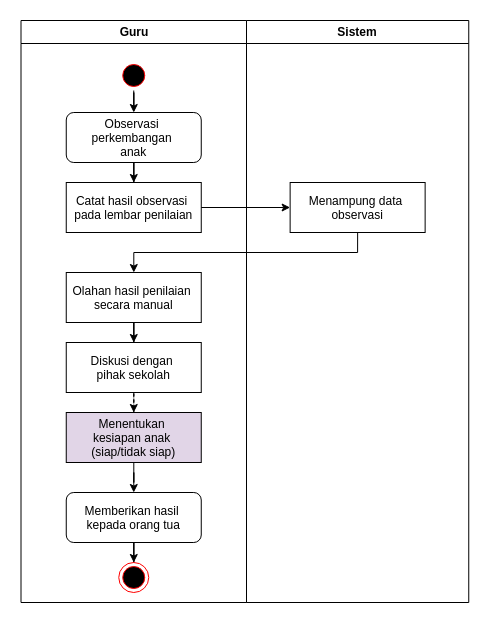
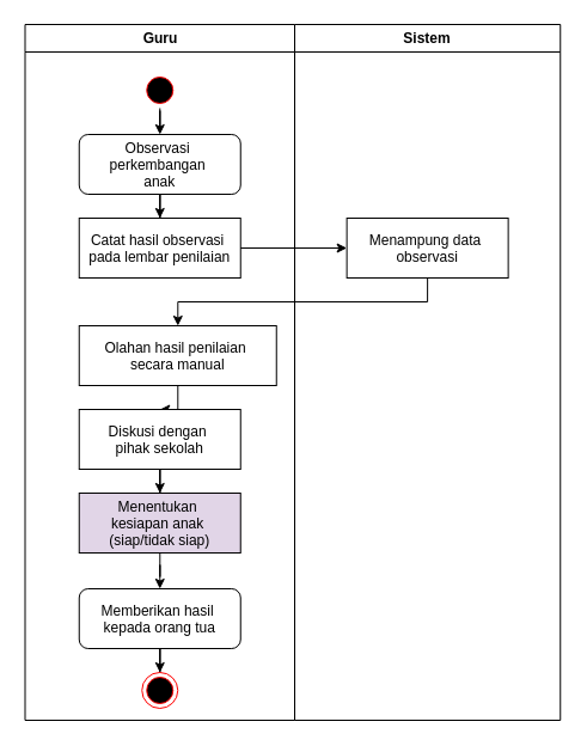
  <mxCell id="0" />
  <mxCell id="1" parent="0" />
  <mxCell id="2" value="Guru" style="swimlane;whiteSpace=wrap" parent="1" vertex="1"><mxGeometry x="20.5" y="20" width="225.5" height="582" as="geometry" /></mxCell>
  <mxCell id="3" style="edgeStyle=orthogonalEdgeStyle;rounded=0;orthogonalLoop=1;jettySize=auto;html=1;entryX=0.5;entryY=0;entryDx=0;entryDy=0;" edge="1" parent="2" source="4" target="6"><mxGeometry relative="1" as="geometry" /></mxCell>
  <mxCell id="4" value="" style="ellipse;shape=startState;fillColor=#000000;strokeColor=#ff0000;" parent="2" vertex="1"><mxGeometry x="97.75" y="40" width="30" height="30" as="geometry" /></mxCell>
  <mxCell id="5" style="edgeStyle=orthogonalEdgeStyle;rounded=0;orthogonalLoop=1;jettySize=auto;html=1;entryX=0.5;entryY=0;entryDx=0;entryDy=0;" edge="1" parent="2" source="6" target="7"><mxGeometry relative="1" as="geometry" /></mxCell>
  <mxCell id="6" value="Observasi &#10;perkembangan &#10;anak" style="rounded=1;" parent="2" vertex="1"><mxGeometry x="45.25" y="92" width="135" height="50" as="geometry" /></mxCell>
  <mxCell id="7" value="Catat hasil observasi &#10;pada lembar penilaian" style="" parent="2" vertex="1"><mxGeometry x="45.25" y="162" width="135" height="50" as="geometry" /></mxCell>
  <mxCell id="8" style="edgeStyle=orthogonalEdgeStyle;rounded=0;orthogonalLoop=1;jettySize=auto;html=1;entryX=0.5;entryY=0;entryDx=0;entryDy=0;" edge="1" parent="2" source="9" target="16"><mxGeometry relative="1" as="geometry" /></mxCell>
- <mxCell id="9" value="Olahan hasil penilaian &#10;secara manual" style="" parent="2" vertex="1"><mxGeometry x="45.25" y="252" width="135" height="50" as="geometry" /></mxCell>
+ <mxCell id="9" value="Olahan hasil penilaian &#10;secara manual" style="" parent="2" vertex="1"><mxGeometry x="45.25" y="252" width="165" height="50" as="geometry" /></mxCell>
  <mxCell id="10" style="edgeStyle=orthogonalEdgeStyle;rounded=0;orthogonalLoop=1;jettySize=auto;html=1;entryX=0.5;entryY=0;entryDx=0;entryDy=0;" parent="2" source="11" target="13" edge="1"><mxGeometry relative="1" as="geometry" /></mxCell>
  <mxCell id="11" value="Menentukan &#10;kesiapan anak &#10;(siap/tidak siap)" style="fillColor=#e1d5e7;" parent="2" vertex="1"><mxGeometry x="45.25" y="392" width="135" height="50" as="geometry" /></mxCell>
  <mxCell id="12" style="edgeStyle=orthogonalEdgeStyle;rounded=0;orthogonalLoop=1;jettySize=auto;html=1;entryX=0.5;entryY=0;entryDx=0;entryDy=0;" parent="2" source="13" target="14" edge="1"><mxGeometry relative="1" as="geometry" /></mxCell>
  <mxCell id="13" value="Memberikan hasil &#10;kepada orang tua" style="rounded=1;" parent="2" vertex="1"><mxGeometry x="45.25" y="472" width="135" height="50" as="geometry" /></mxCell>
  <mxCell id="14" value="" style="ellipse;html=1;shape=endState;fillColor=#000000;strokeColor=#ff0000;" parent="2" vertex="1"><mxGeometry x="97.75" y="542" width="30" height="30" as="geometry" /></mxCell>
- <mxCell id="15" style="edgeStyle=orthogonalEdgeStyle;rounded=0;orthogonalLoop=1;jettySize=auto;html=1;entryX=0.5;entryY=0;entryDx=0;entryDy=0;dashed=1;" edge="1" parent="2" source="16" target="11"><mxGeometry relative="1" as="geometry" /></mxCell>
+ <mxCell id="15" style="edgeStyle=orthogonalEdgeStyle;rounded=0;orthogonalLoop=1;jettySize=auto;html=1;entryX=0.5;entryY=0;entryDx=0;entryDy=0;" edge="1" parent="2" source="16" target="11"><mxGeometry relative="1" as="geometry" /></mxCell>
  <mxCell id="16" value="Diskusi dengan &#10;pihak sekolah" style="" vertex="1" parent="2"><mxGeometry x="45.25" y="322" width="135" height="50" as="geometry" /></mxCell>
  <mxCell id="17" value="Sistem" style="swimlane;whiteSpace=wrap" parent="1" vertex="1"><mxGeometry x="246" y="20" width="222.25" height="582" as="geometry" /></mxCell>
  <mxCell id="18" value="Menampung data &#10;observasi" style="" parent="17" vertex="1"><mxGeometry x="43.63" y="162" width="135" height="50" as="geometry" /></mxCell>
  <mxCell id="19" style="edgeStyle=orthogonalEdgeStyle;rounded=0;orthogonalLoop=1;jettySize=auto;html=1;entryX=0;entryY=0.5;entryDx=0;entryDy=0;" parent="1" source="7" target="18" edge="1"><mxGeometry relative="1" as="geometry" /></mxCell>
  <mxCell id="20" style="edgeStyle=orthogonalEdgeStyle;rounded=0;orthogonalLoop=1;jettySize=auto;html=1;exitX=0.5;exitY=1;exitDx=0;exitDy=0;" parent="1" source="18" target="9" edge="1"><mxGeometry relative="1" as="geometry" /></mxCell>
